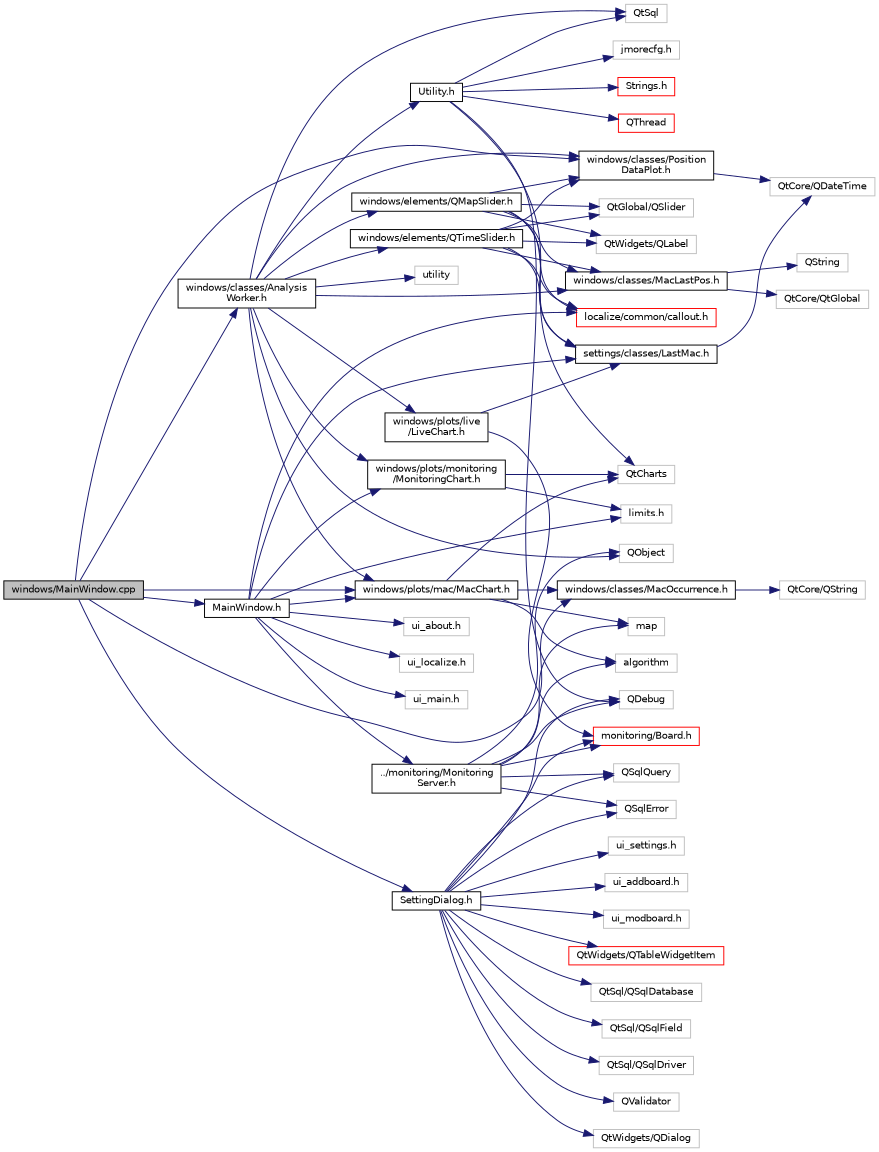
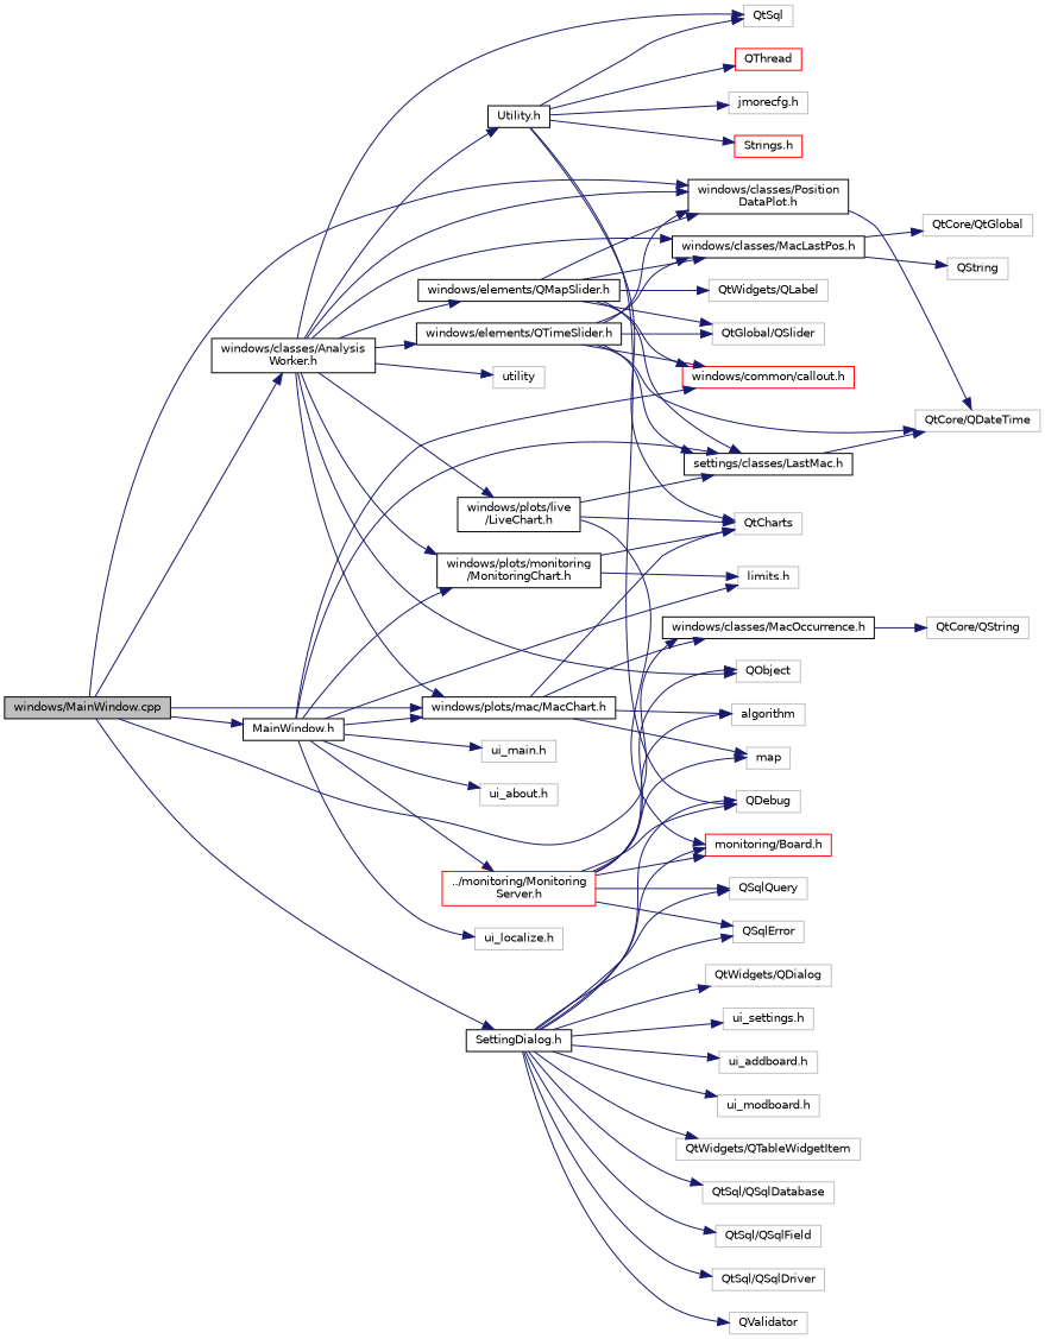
  digraph {
    rankdir=LR
    node [color=grey75 fillcolor=white fontname=Helvetica fontsize=10 shape=record style=filled]
    edge [color=midnightblue fontname=Helvetica fontsize=10 labelfontname=Helvetica labelfontsize=10 style=solid]
    n1 [color=black fillcolor=grey75 fontcolor=black height=0.2 label="windows/MainWindow.cpp" width=0.4]
    n2 [color=black height=0.2 label="windows/plots/mac/MacChart.h" width=0.4]
    n3 [color=black height=0.2 label="windows/classes/MacOccurrence.h" width=0.4]
    n4 [color=black height=0.2 label="windows/classes/Position\lDataPlot.h" width=0.4]
    n5 [color=black height=0.2 label="windows/classes/Analysis\lWorker.h" width=0.4]
    n6 [color=black height=0.2 label="MainWindow.h" width=0.4]
    n7 [color=black height=0.2 label="SettingDialog.h" width=0.4]
    n8 [height=0.2 label=QtCharts width=0.4]
    n9 [height=0.2 label=map width=0.4]
    n10 [height=0.2 label=algorithm width=0.4]
    n11 [height=0.2 label="QtCore/QString" width=0.4]
    n12 [height=0.2 label="QtCore/QDateTime" width=0.4]
    n13 [height=0.2 label=QObject width=0.4]
    n14 [color=black height=0.2 label="windows/plots/monitoring\l/MonitoringChart.h" width=0.4]
    n15 [height=0.2 label=QtSql width=0.4]
    n16 [height=0.2 label=utility width=0.4]
    n17 [color=black height=0.2 label="Utility.h" width=0.4]
    n18 [color=black height=0.2 label="windows/plots/live\l/LiveChart.h" width=0.4]
    n19 [color=black height=0.2 label="windows/elements/QTimeSlider.h" width=0.4]
    n20 [color=black height=0.2 label="windows/classes/MacLastPos.h" width=0.4]
    n21 [color=black height=0.2 label="windows/elements/QMapSlider.h" width=0.4]
    n22 [height=0.2 label="limits.h" width=0.4]
    n23 [color=black height=0.2 label="settings/classes/LastMac.h" width=0.4]
-   n24 [color=red height=0.2 label="localize/common/callout.h" width=0.4]
+   n24 [color=red height=0.2 label="windows/common/callout.h" width=0.4]
    n25 [height=0.2 label="ui_main.h" width=0.4]
    n26 [height=0.2 label="ui_about.h" width=0.4]
    n27 [height=0.2 label="ui_localize.h" width=0.4]
-   n28 [color=black height=0.2 label="../monitoring/Monitoring\lServer.h" width=0.4]
+   n28 [color=red height=0.2 label="../monitoring/Monitoring\lServer.h" width=0.4]
    n29 [height=0.2 label=QDebug width=0.4]
    n30 [color=red height=0.2 label="monitoring/Board.h" width=0.4]
    n31 [height=0.2 label=QSqlQuery width=0.4]
    n32 [height=0.2 label=QSqlError width=0.4]
    n33 [height=0.2 label="QtWidgets/QDialog" width=0.4]
    n34 [height=0.2 label="ui_settings.h" width=0.4]
    n35 [height=0.2 label="ui_addboard.h" width=0.4]
    n36 [height=0.2 label="ui_modboard.h" width=0.4]
-   n37 [color=red height=0.2 label="QtWidgets/QTableWidgetItem" width=0.4]
+   n37 [height=0.2 label="QtWidgets/QTableWidgetItem" width=0.4]
    n38 [height=0.2 label="QtSql/QSqlDatabase" width=0.4]
    n39 [height=0.2 label="QtSql/QSqlField" width=0.4]
    n40 [height=0.2 label="QtSql/QSqlDriver" width=0.4]
    n41 [height=0.2 label=QValidator width=0.4]
    n42 [color=red height=0.2 label=QThread width=0.4]
    n43 [height=0.2 label="jmorecfg.h" width=0.4]
    n44 [color=red height=0.2 label="Strings.h" width=0.4]
    n45 [height=0.2 label="QtGlobal/QSlider" width=0.4]
    n46 [height=0.2 label="QtWidgets/QLabel" width=0.4]
    n47 [height=0.2 label="QtCore/QtGlobal" width=0.4]
    n48 [height=0.2 label=QString width=0.4]
    n1 -> n2
    n1 -> n3
    n1 -> n4
    n1 -> n5
    n1 -> n6
    n1 -> n7
    n2 -> n3
    n2 -> n8
    n2 -> n9
    n2 -> n10
    n3 -> n11
    n4 -> n12
    n5 -> n2
    n5 -> n4
    n5 -> n13
    n5 -> n14
    n5 -> n15
    n5 -> n16
    n5 -> n17
    n5 -> n18
    n5 -> n19
    n5 -> n20
    n5 -> n21
    n6 -> n2
    n6 -> n14
    n6 -> n22
    n6 -> n23
    n6 -> n24
    n6 -> n25
    n6 -> n26
    n6 -> n27
    n6 -> n28
    n7 -> n29
    n7 -> n30
    n7 -> n31
    n7 -> n32
    n7 -> n33
    n7 -> n34
    n7 -> n35
    n7 -> n36
    n7 -> n37
    n7 -> n38
    n7 -> n39
    n7 -> n40
    n7 -> n41
    n14 -> n8
    n14 -> n22
    n17 -> n8
    n17 -> n15
    n17 -> n29
    n17 -> n42
    n17 -> n43
    n17 -> n44
+   n18 -> n8
    n18 -> n23
    n18 -> n30
    n19 -> n4
    n19 -> n20
    n19 -> n23
    n19 -> n24
    n19 -> n45
-   n19 -> n46
+   n19 -> n12
    n20 -> n47
    n20 -> n48
    n21 -> n4
    n21 -> n20
    n21 -> n23
    n21 -> n24
    n21 -> n45
    n21 -> n46
    n23 -> n12
    n28 -> n9
    n28 -> n10
    n28 -> n13
    n28 -> n29
    n28 -> n30
    n28 -> n31
    n28 -> n32
  }
